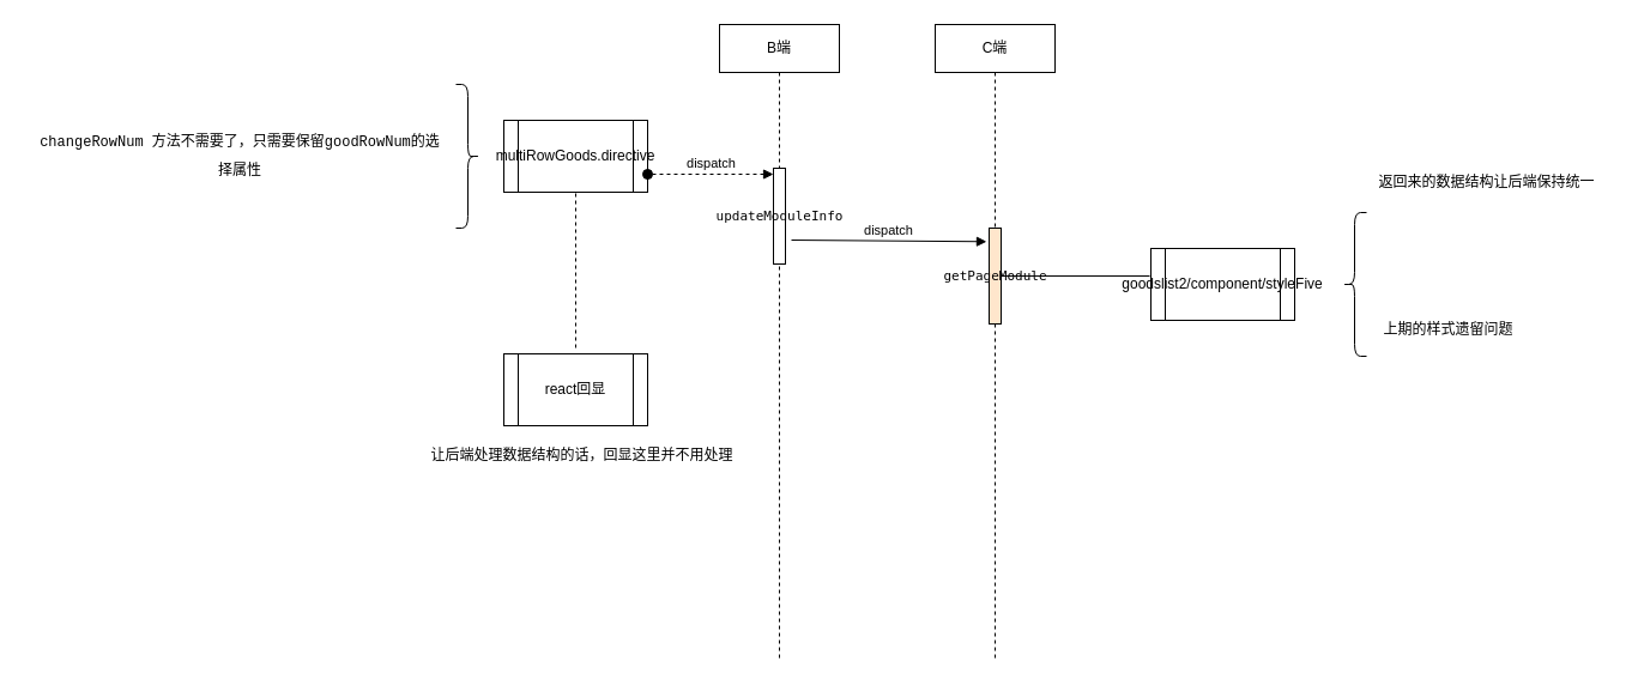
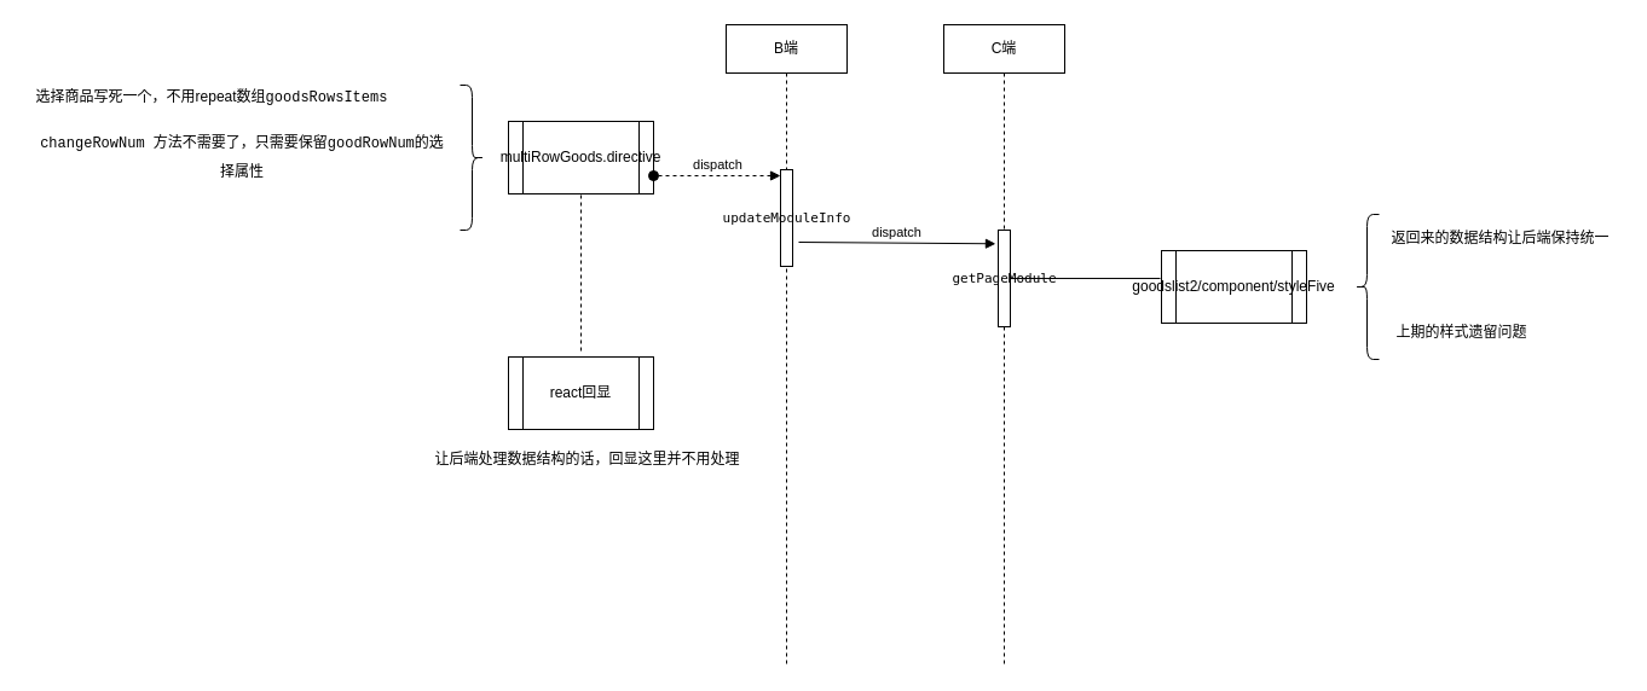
  <mxCell id="0" />
  <mxCell id="1" parent="0" />
  <mxCell id="2" value="B端" style="shape=umlLifeline;perimeter=lifelinePerimeter;whiteSpace=wrap;html=1;container=1;collapsible=0;recursiveResize=0;outlineConnect=0;" parent="1" vertex="1"><mxGeometry x="600" y="20" width="100" height="530" as="geometry" /></mxCell>
  <mxCell id="3" value="&lt;span style=&quot;font-family: &amp;#34;menlo&amp;#34; , monospace ; font-size: 11px ; text-align: left&quot;&gt;updateModuleInfo&lt;/span&gt;" style="html=1;points=[];perimeter=orthogonalPerimeter;" parent="2" vertex="1"><mxGeometry x="45" y="120" width="10" height="80" as="geometry" /></mxCell>
  <mxCell id="4" value="dispatch" style="html=1;verticalAlign=bottom;endArrow=block;entryX=-0.206;entryY=0.141;entryDx=0;entryDy=0;entryPerimeter=0;" parent="2" target="11" edge="1"><mxGeometry width="80" relative="1" as="geometry"><mxPoint x="60" y="180" as="sourcePoint" /><mxPoint x="140" y="180" as="targetPoint" /></mxGeometry></mxCell>
  <mxCell id="5" value="multiRowGoods.directive" style="shape=process;whiteSpace=wrap;html=1;backgroundOutline=1;" parent="1" vertex="1"><mxGeometry x="420" y="100" width="120" height="60" as="geometry" /></mxCell>
  <mxCell id="6" value="" style="shape=curlyBracket;whiteSpace=wrap;html=1;rounded=1;size=0.5;direction=west;" parent="1" vertex="1"><mxGeometry x="380" y="70" width="20" height="120" as="geometry" /></mxCell>
+ <mxCell id="7" value="&lt;font style=&quot;font-size: 12px&quot;&gt;选择商品写死一个，不用repeat数组&lt;span style=&quot;background-color: rgb(255 , 255 , 255) ; font-family: &amp;#34;menlo&amp;#34; , &amp;#34;monaco&amp;#34; , &amp;#34;courier new&amp;#34; , monospace&quot;&gt;goodsRowsItems&lt;/span&gt;&lt;/font&gt;" style="text;html=1;strokeColor=none;fillColor=none;align=center;verticalAlign=middle;whiteSpace=wrap;rounded=0;" parent="1" vertex="1"><mxGeometry x="20" y="70" width="310" height="20" as="geometry" /></mxCell>
  <mxCell id="8" value="&lt;div style=&quot;background-color: rgb(255 , 255 , 255) ; font-family: &amp;#34;menlo&amp;#34; , &amp;#34;monaco&amp;#34; , &amp;#34;courier new&amp;#34; , monospace ; line-height: 24px&quot;&gt;changeRowNum 方法不需要了，只需要保留&lt;span style=&quot;font-family: &amp;#34;menlo&amp;#34; , &amp;#34;monaco&amp;#34; , &amp;#34;courier new&amp;#34; , monospace&quot;&gt;goodRowNum的选择属性&lt;/span&gt;&lt;/div&gt;" style="text;html=1;strokeColor=none;fillColor=none;align=center;verticalAlign=middle;whiteSpace=wrap;rounded=0;" parent="1" vertex="1"><mxGeometry x="30" y="120" width="340" height="20" as="geometry" /></mxCell>
  <mxCell id="9" value="dispatch" style="html=1;verticalAlign=bottom;startArrow=oval;endArrow=block;startSize=8;exitX=1;exitY=0.75;exitDx=0;exitDy=0;dashed=1;" parent="1" source="5" target="3" edge="1"><mxGeometry relative="1" as="geometry"><mxPoint x="585" y="140" as="sourcePoint" /></mxGeometry></mxCell>
  <mxCell id="10" value="C端" style="shape=umlLifeline;perimeter=lifelinePerimeter;whiteSpace=wrap;html=1;container=1;collapsible=0;recursiveResize=0;outlineConnect=0;" parent="1" vertex="1"><mxGeometry x="780" y="20" width="100" height="530" as="geometry" /></mxCell>
- <mxCell id="11" value="&lt;span style=&quot;font-family: &amp;#34;menlo&amp;#34; , monospace ; font-size: 11px ; text-align: left&quot;&gt;getPageModule&lt;/span&gt;" style="html=1;points=[];perimeter=orthogonalPerimeter;fillColor=#ffe6cc;" parent="10" vertex="1"><mxGeometry x="45" y="170" width="10" height="80" as="geometry" /></mxCell>
+ <mxCell id="11" value="&lt;span style=&quot;font-family: &amp;#34;menlo&amp;#34; , monospace ; font-size: 11px ; text-align: left&quot;&gt;getPageModule&lt;/span&gt;" style="html=1;points=[];perimeter=orthogonalPerimeter;" parent="10" vertex="1"><mxGeometry x="45" y="170" width="10" height="80" as="geometry" /></mxCell>
  <mxCell id="12" value="goodslist2/component/styleFive" style="shape=process;whiteSpace=wrap;html=1;backgroundOutline=1;" parent="1" vertex="1"><mxGeometry x="960" y="207" width="120" height="60" as="geometry" /></mxCell>
  <mxCell id="13" style="edgeStyle=orthogonalEdgeStyle;rounded=0;orthogonalLoop=1;jettySize=auto;html=1;entryX=-0.008;entryY=0.383;entryDx=0;entryDy=0;entryPerimeter=0;endArrow=none;" edge="1" parent="1" source="11" target="12"><mxGeometry relative="1" as="geometry" /></mxCell>
  <mxCell id="14" value="" style="shape=curlyBracket;whiteSpace=wrap;html=1;rounded=1;" vertex="1" parent="1"><mxGeometry x="1120" y="177" width="20" height="120" as="geometry" /></mxCell>
- <mxCell id="15" value="返回来的数据结构让后端保持统一" style="text;html=1;align=center;verticalAlign=middle;resizable=0;points=[];autosize=1;" vertex="1" parent="1"><mxGeometry x="1140" y="142" width="200" height="20" as="geometry" /></mxCell>
+ <mxCell id="15" value="返回来的数据结构让后端保持统一" style="text;html=1;align=center;verticalAlign=middle;resizable=0;points=[];autosize=1;" vertex="1" parent="1"><mxGeometry x="1140" y="187" width="200" height="20" as="geometry" /></mxCell>
  <mxCell id="16" value="" style="endArrow=none;dashed=1;html=1;entryX=0.5;entryY=1;entryDx=0;entryDy=0;" edge="1" parent="1" target="5"><mxGeometry width="50" height="50" relative="1" as="geometry"><mxPoint x="480" y="290" as="sourcePoint" /><mxPoint x="370" y="260" as="targetPoint" /></mxGeometry></mxCell>
  <mxCell id="17" value="react回显" style="shape=process;whiteSpace=wrap;html=1;backgroundOutline=1;" vertex="1" parent="1"><mxGeometry x="420" y="295" width="120" height="60" as="geometry" /></mxCell>
  <mxCell id="18" value="让后端处理数据结构的话，回显这里并不用处理" style="text;html=1;align=center;verticalAlign=middle;resizable=0;points=[];autosize=1;" vertex="1" parent="1"><mxGeometry y="370" width="270" height="20" as="geometry" x="350" /></mxCell>
  <mxCell id="19" value="上期的样式遗留问题" style="text;html=1;align=center;verticalAlign=middle;resizable=0;points=[];autosize=1;" vertex="1" parent="1"><mxGeometry x="1148" y="265" width="120" height="20" as="geometry" /></mxCell>
